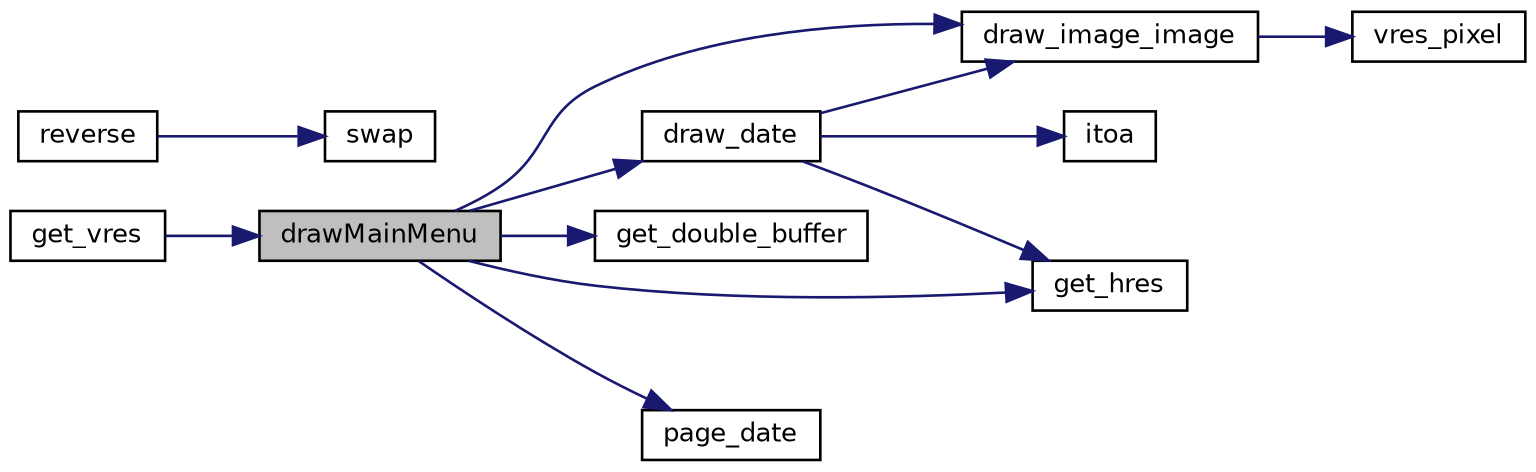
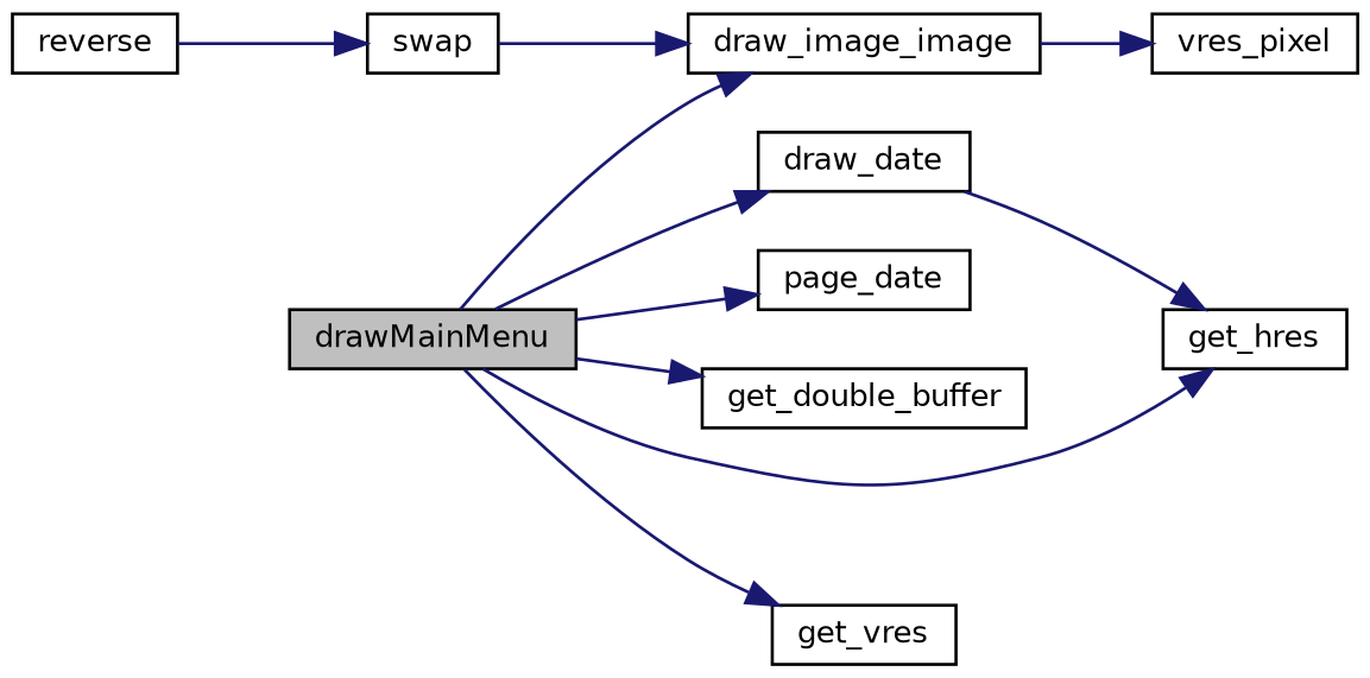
  digraph {
    rankdir=LR
    node [color=black fillcolor=white fontname=Helvetica fontsize=10 shape=record style=filled]
    edge [color=midnightblue fontname=Helvetica fontsize=10 labelfontname=Helvetica labelfontsize=10 style=solid]
    n1 [fillcolor=grey75 fontcolor=black height=0.2 label=drawMainMenu width=0.4]
    n2 [height=0.2 label=draw_date width=0.4]
    n3 [height=0.2 label=draw_image_image width=0.4]
    n4 [height=0.2 label=get_double_buffer width=0.4]
    n5 [height=0.2 label=get_hres width=0.4]
    n6 [height=0.2 label=get_vres width=0.4]
    n7 [height=0.2 label=page_date width=0.4]
-   n8 [height=0.2 label=itoa width=0.4]
    n9 [height=0.2 label=vres_pixel width=0.4]
    n10 [height=0.2 label=reverse width=0.4]
    n11 [height=0.2 label=swap width=0.4]
    n1 -> n2
    n1 -> n3
    n1 -> n4
    n1 -> n5
-   n6 -> n1
+   n1 -> n6
    n1 -> n7
-   n2 -> n3
+   n11 -> n3
    n2 -> n5
-   n2 -> n8
    n3 -> n9
    n10 -> n11
  }
